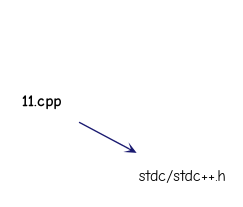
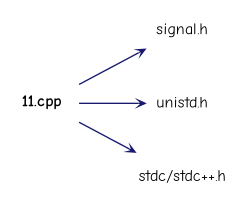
  digraph {
    fontname="Comic Neue"
    rankdir=LR
    node [fontname="Comic Neue" fontsize=12 shape=plaintext color=grey75]
    edge [arrowhead=open arrowsize=0.5 arrowtail=open color=midnightblue fontname="Comic Neue" labelfontsize=10 style=solid]
    n1 [label=<<b>11.cpp</b>> color=""]
+   n2 [label="signal.h"]
+   n3 [label="unistd.h"]
    n4 [label="stdc/stdc++.h"]
+   n1 -> n2
+   n1 -> n3
    n1 -> n4
  }
